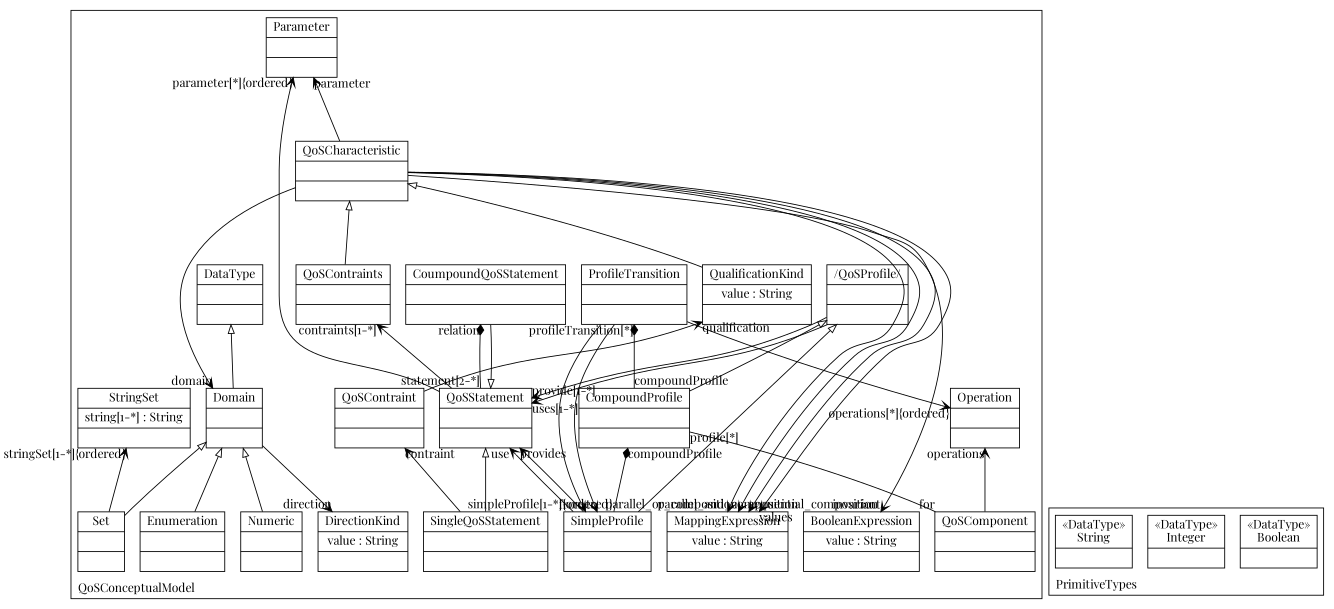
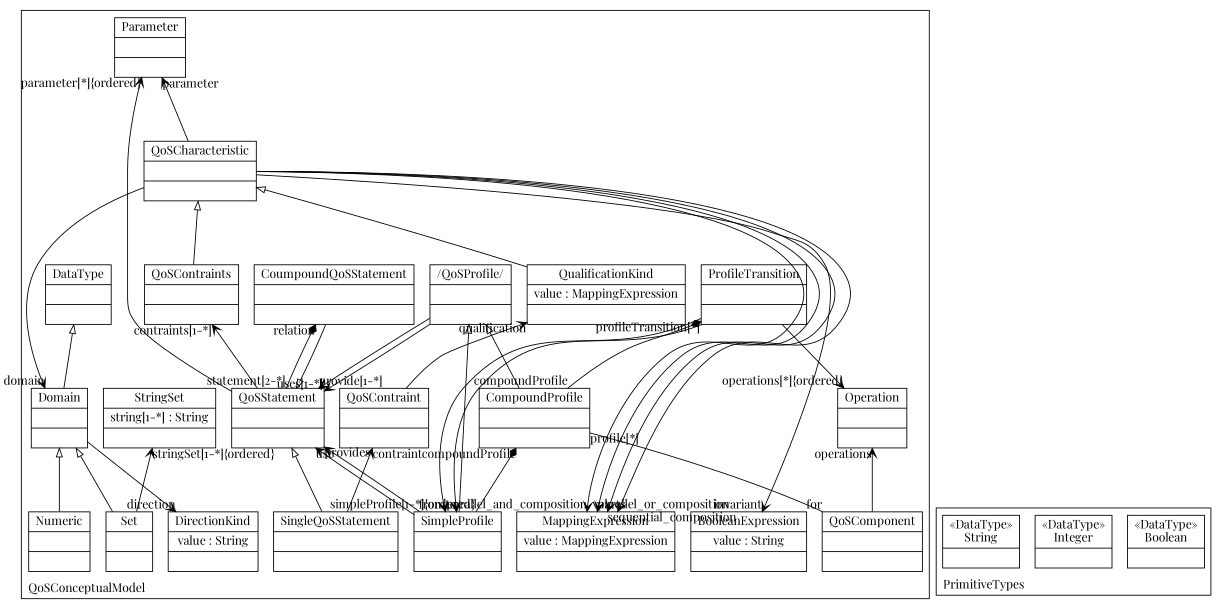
  digraph {
    compound=true
    fontname="Playfair Display"
    labeljust=l
    labelloc=t
    nodeSep=0.75
    rankdir=BT
    node [fontname="Playfair Display" shape=record]
    edge [arrowhead=vee arrowtail=none constraint=true fontname="Playfair Display" group=QoSStatement minlen=2]
    n1 [label="{QoSComponent| | }"]
    n2 [label="{Operation| | }"]
    n3 [label="{/QoSProfile/| | }"]
    n4 [label="{QoSStatement| | }"]
    n5 [label="{QoSContraints| | }"]
    n6 [label="{CoumpoundQoSStatement| | }"]
    n7 [label="{Parameter| | }"]
    n8 [label="{QoSCharacteristic| | }"]
    n9 [label="{BooleanExpression|value : String| }"]
-   n10 [label="{MappingExpression|value : String| }"]
+   n10 [label="{MappingExpression|value : MappingExpression| }"]
    n11 [label="{Domain| | }"]
    n12 [label="{CompoundProfile| | }"]
    n13 [label="{ProfileTransition| | }"]
    n14 [label="{SimpleProfile| | }"]
    n15 [label="{SingleQoSStatement| | }"]
    n16 [label="{QoSContraint| | }"]
-   n17 [label="{QualificationKind|value : String| }"]
+   n17 [label="{QualificationKind|value : MappingExpression| }"]
    n18 [label="{DataType| | }"]
    n19 [label="{DirectionKind|value : String| }"]
    n20 [label="{Numeric| | }"]
    n21 [label="{Set| | }"]
    n22 [label="{StringSet|string[1-*] : String| }"]
-   n23 [label="{Enumeration| | }"]
    n24 [label="{&#171;DataType&#187;\nBoolean|}"]
    n25 [label="{&#171;DataType&#187;\nInteger|}"]
    n26 [label="{&#171;DataType&#187;\nString|}"]
    subgraph cluster_1 {
      color=black
      label=QoSConceptualModel
      n1
      n2
      n3
      n4
      n5
      n6
      n7
      n8
      n9
      n10
      n11
      n12
      n13
      n14
      n15
      n16
      n17
      n18
      n19
      n20
      n21
      n22
-     n23
    }
    subgraph cluster_2 {
      color=black
      label=PrimitiveTypes
      n24
      n25
      n26
    }
    n1 -> n2 [arrowtail=diamond group=Operation headlabel=operations]
    n3 -> n4 [constraint=false headlabel="provide[1-*]"]
    n3 -> n4 [constraint=false headlabel="uses[1-*]"]
    n4 -> n5 [arrowtail=diamond group=QoSContraints headlabel="contraints[1-*]"]
    n4 -> n6 [arrowhead=diamond group=CoumpoundQoSStatement headlabel=relation taillabel="statement[2-*]"]
    n4 -> n7 [arrowtail=diamond group=Parameter headlabel="parameter[*]{ordered}"]
    n5 -> n8 [arrowhead=onormal group=QoSCharacteristic arrowtail=""]
    n6 -> n4 [arrowhead=onormal arrowtail=""]
    n8 -> n7 [arrowtail=diamond group=Parameter headlabel=parameter]
    n8 -> n9 [constraint=false group=BooleanExpression headlabel=invariant]
    n8 -> n10 [constraint=false group=MappingExpression headlabel=parallel_and_composition]
    n8 -> n10 [constraint=false group=MappingExpression headlabel=parallel_or_composition]
    n8 -> n10 [constraint=false group=MappingExpression headlabel=sequential_composition]
    n8 -> n10 [constraint=false group=MappingExpression headlabel=values]
    n8 -> n11 [constraint=false group=Domain headlabel=domain]
    n11 -> n18 [arrowhead=onormal group=DataType arrowtail=""]
    n11 -> n19 [constraint=false group=DirectionKind headlabel=direction]
    n12 -> n1 [arrowhead=none constraint=false group=QoSComponent headlabel=for taillabel="profile[*]"]
    n12 -> n3 [arrowhead=onormal group=QoSProfile arrowtail=""]
    n12 -> n13 [arrowhead=diamond group=ProfileTransition headlabel="profileTransition[*]" taillabel=compoundProfile]
    n13 -> n2 [constraint=false group=Operation headlabel="operations[*]{ordered}"]
    n13 -> n14 [constraint=false group=SimpleProfile headlabel=from]
    n13 -> n14 [constraint=false group=SimpleProfile headlabel=to]
    n14 -> n3 [arrowhead=onormal group=QoSProfile arrowtail=""]
    n14 -> n4 [constraint=false headlabel=use]
    n14 -> n4 [constraint=false headlabel=provides]
    n14 -> n12 [arrowhead=diamond group=CompoundProfile headlabel=compoundProfile taillabel="simpleProfile[1-*]{ordered}"]
    n15 -> n4 [arrowhead=onormal arrowtail=""]
    n15 -> n16 [arrowtail=diamond group=QoSContraint headlabel=contraint]
    n16 -> n17 [constraint=false group=QualificationKind headlabel=qualification]
    n17 -> n8 [arrowhead=onormal group=QoSCharacteristic arrowtail=""]
    n20 -> n11 [arrowhead=onormal group=Domain arrowtail=""]
    n21 -> n11 [arrowhead=onormal group=Domain arrowtail=""]
    n21 -> n22 [arrowtail=diamond group=StringSet headlabel="stringSet[1-*]{ordered}"]
-   n23 -> n11 [arrowhead=onormal group=Domain arrowtail=""]
  }
